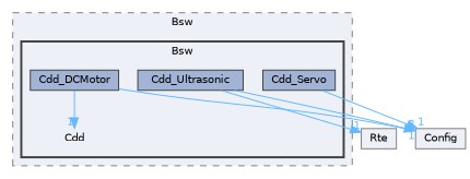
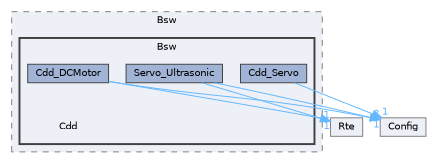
  digraph {
    compound=true
    node [fontname=Helvetica fontsize=10 shape=box color=grey25 fillcolor="#a2b4d6" style=filled]
    edge [color=steelblue1 fontcolor=steelblue1 fontname=Helvetica fontsize=10 headlabel=1 labeldistance=1.5 labelfontname=Helvetica labelfontsize=10]
    n1 [height=0.2 label=Cdd shape=plaintext width=0.4 color="" fillcolor="" style=""]
    n2 [height=0.2 label=Cdd_DCMotor width=0.4]
    n3 [height=0.2 label=Cdd_Servo width=0.4]
-   n4 [height=0.2 label=Cdd_Ultrasonic width=0.4]
+   n4 [height=0.2 label=Servo_Ultrasonic width=0.4]
    n5 [color=grey50 fillcolor="#edf0f7" height=0.2 label=Rte width=0.4]
    n6 [color=grey50 fillcolor="#edf0f7" height=0.2 label=Config width=0.4]
    subgraph cluster_1 {
      bgcolor="#edf0f7"
      fontname=Helvetica
      fontsize=10
      label=Bsw
      pencolor=grey50
      style="filled,dashed"
      subgraph cluster_2 {
        bgcolor="#edf0f7"
        fontname=Helvetica
        fontsize=10
        pencolor=grey25
        style="filled,bold"
        n1
        n2
        n3
        n4
      }
    }
-   n2 -> n1
+   n2 -> n5
    n2 -> n6 [headlabel=2]
    n3 -> n6
    n4 -> n5
    n4 -> n6
  }
